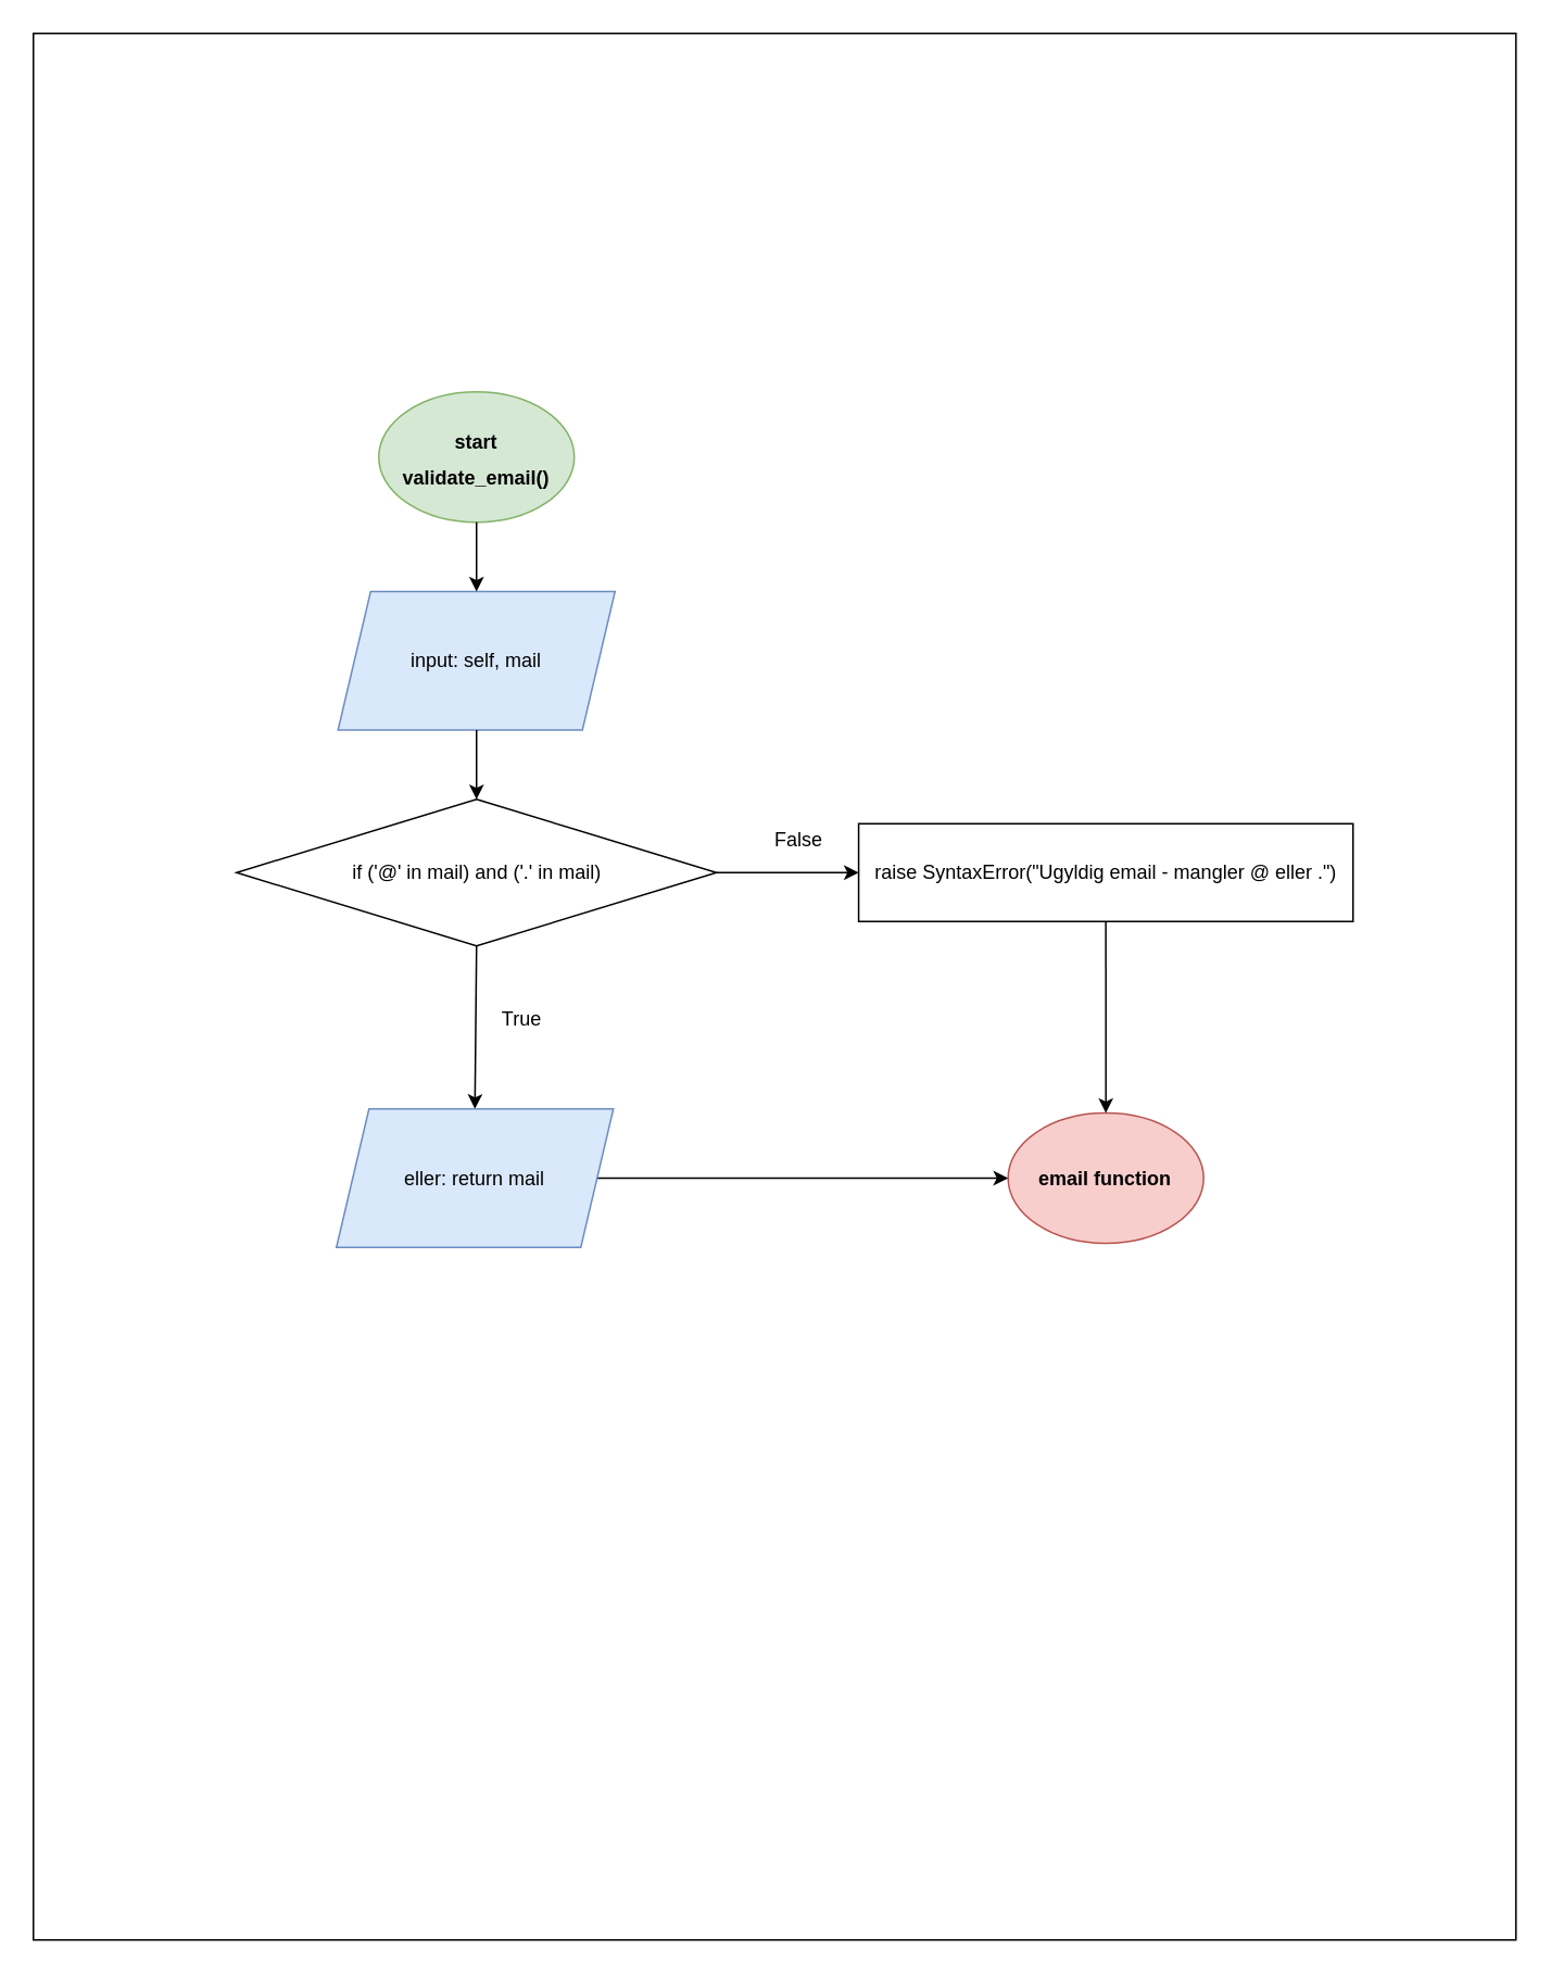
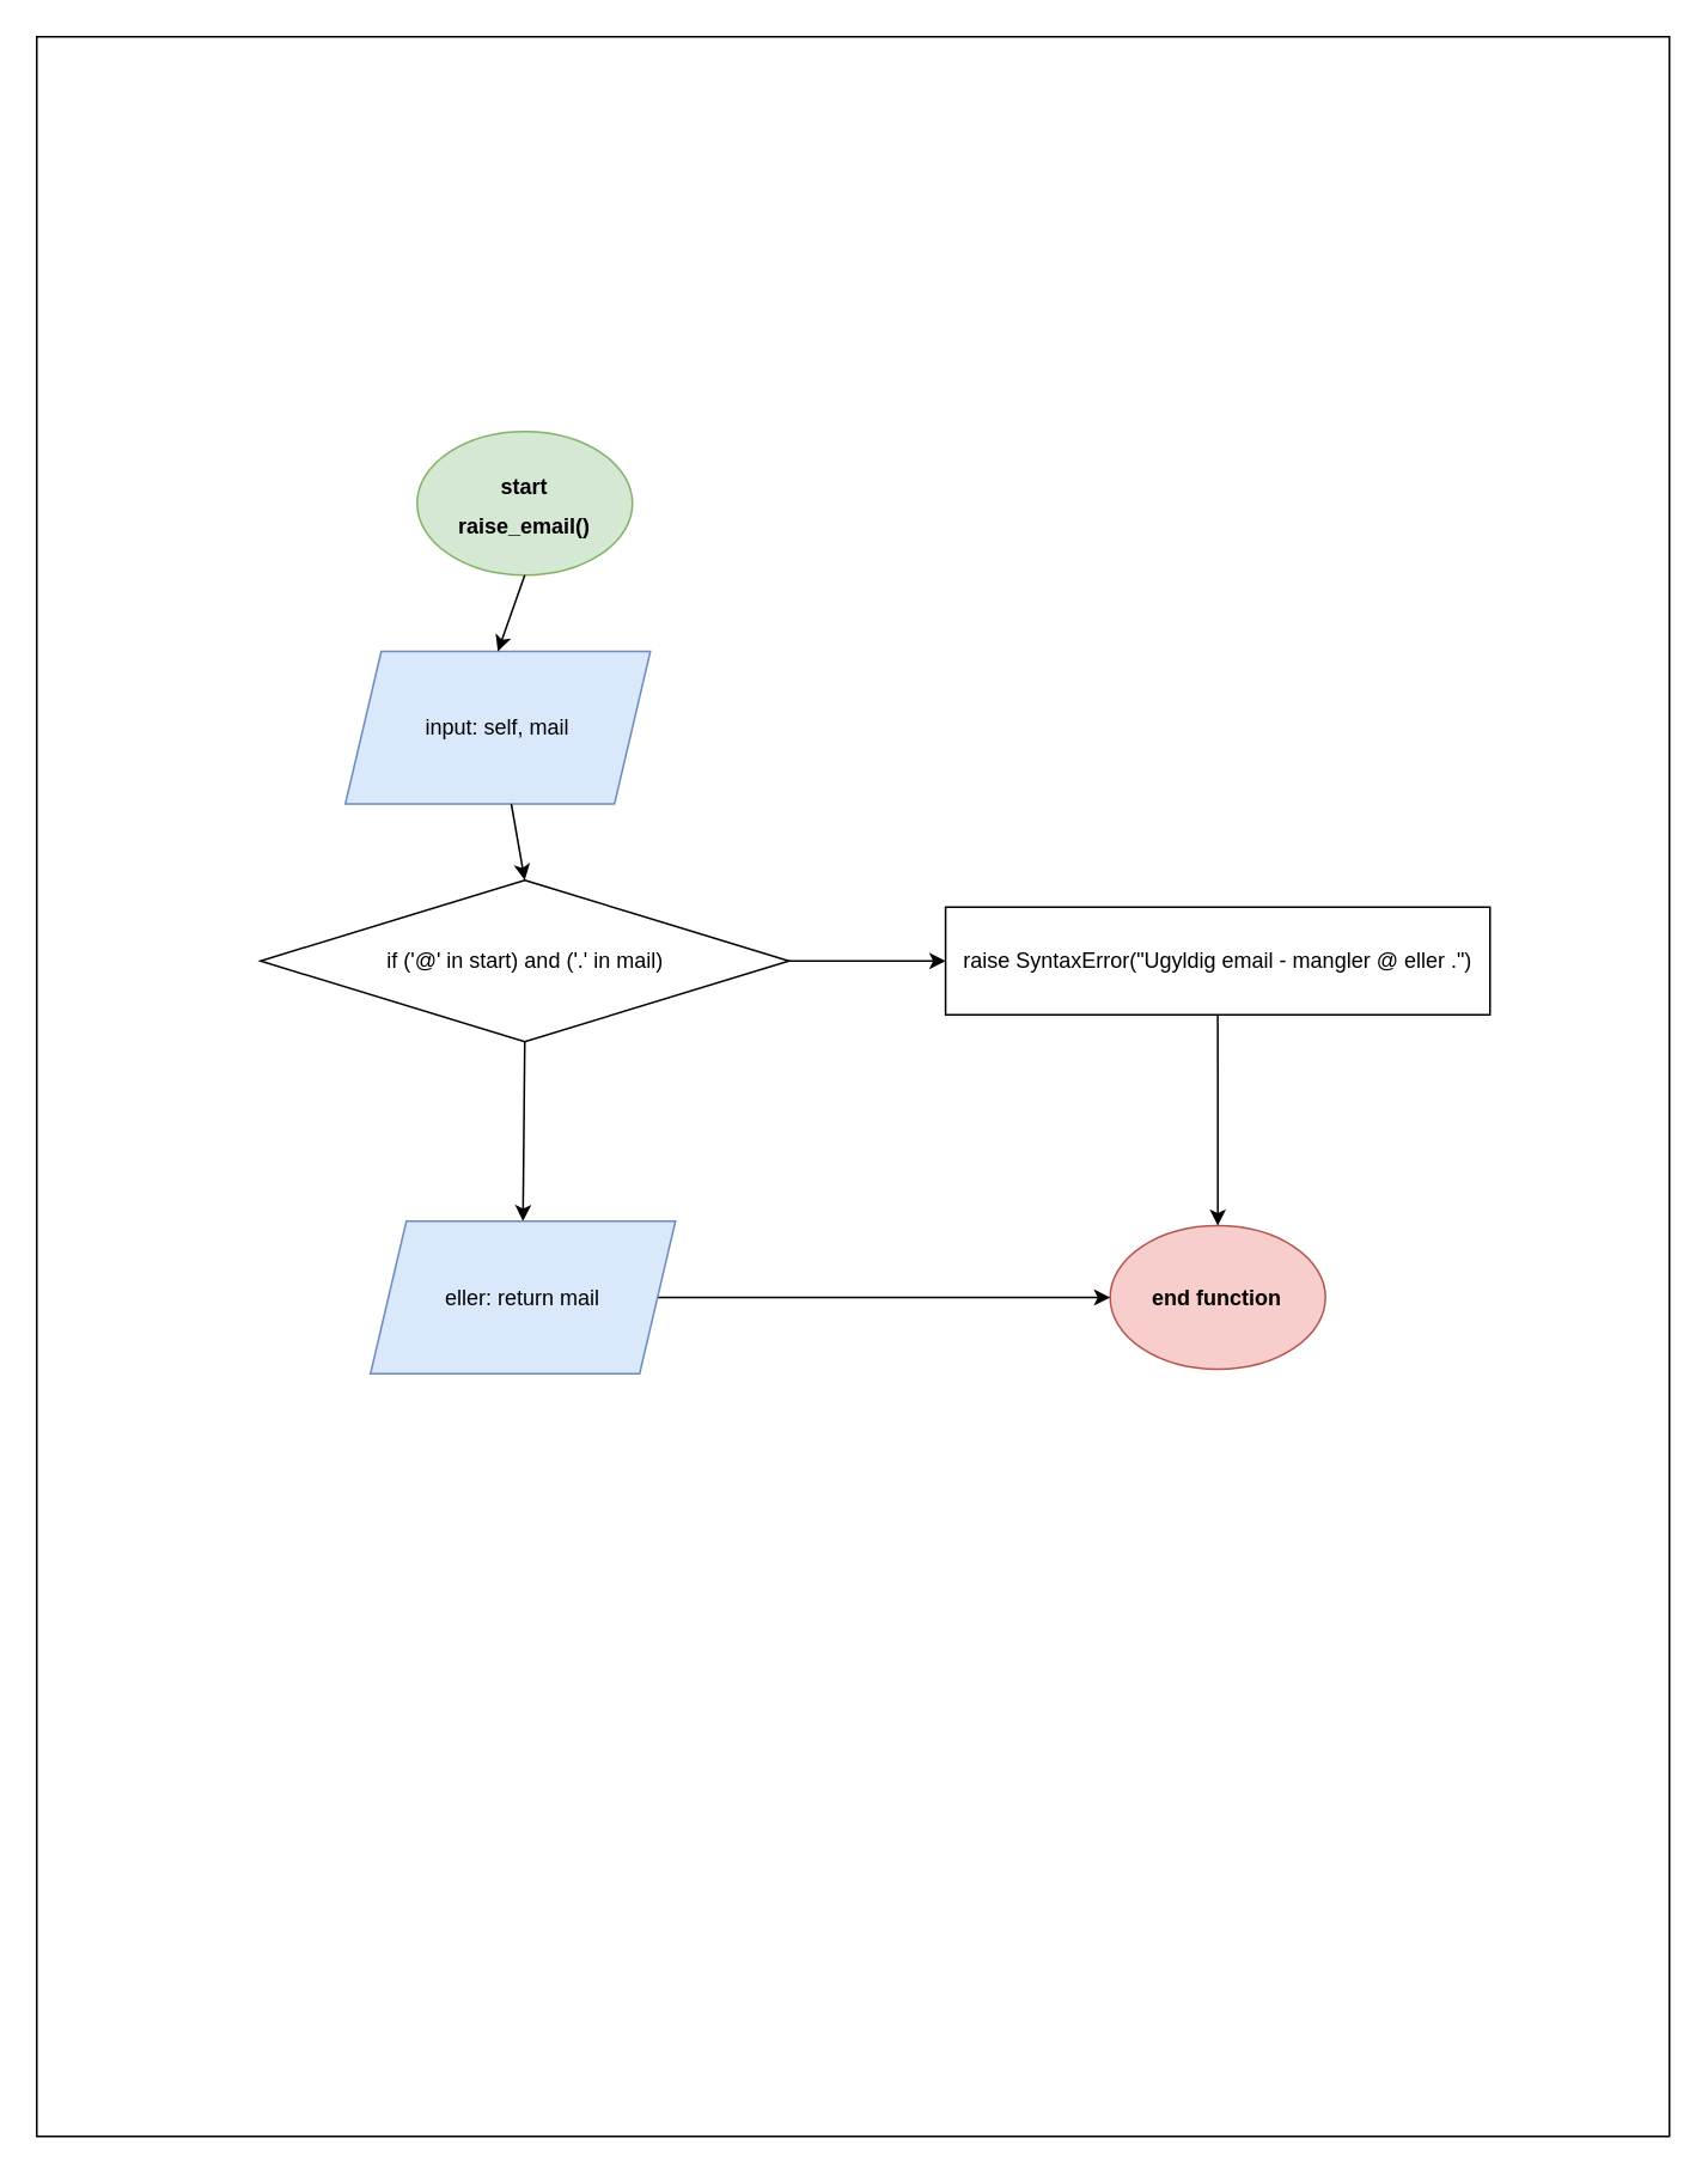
  <mxCell id="0" />
  <mxCell id="1" parent="0" />
  <mxCell id="2" value="" style="rounded=0;whiteSpace=wrap;html=1;" vertex="1" parent="1"><mxGeometry x="20" y="20" width="910" height="1170" as="geometry" /></mxCell>
- <mxCell id="3" value="&lt;font style=&quot;font-size: 12px;&quot;&gt;&lt;b&gt;start&lt;br&gt;validate_email()&lt;br&gt;&lt;/b&gt;&lt;/font&gt;" style="ellipse;whiteSpace=wrap;html=1;fontSize=18;fillColor=#d5e8d4;strokeColor=#82b366;" vertex="1" parent="1"><mxGeometry x="232" y="240" width="120" height="80" as="geometry" /></mxCell>
- <mxCell id="4" value="input: self, mail" style="shape=parallelogram;perimeter=parallelogramPerimeter;whiteSpace=wrap;html=1;fixedSize=1;fontSize=12;fillColor=#dae8fc;strokeColor=#6c8ebf;" vertex="1" parent="1"><mxGeometry x="207" y="362.5" width="170" height="85" as="geometry" /></mxCell>
+ <mxCell id="3" value="&lt;font style=&quot;font-size: 12px;&quot;&gt;&lt;b&gt;start&lt;br&gt;raise_email()&lt;br&gt;&lt;/b&gt;&lt;/font&gt;" style="ellipse;whiteSpace=wrap;html=1;fontSize=18;fillColor=#d5e8d4;strokeColor=#82b366;" vertex="1" parent="1"><mxGeometry x="232" y="240" width="120" height="80" as="geometry" /></mxCell>
+ <mxCell id="4" value="input: self, mail" style="shape=parallelogram;perimeter=parallelogramPerimeter;whiteSpace=wrap;html=1;fixedSize=1;fontSize=12;fillColor=#dae8fc;strokeColor=#6c8ebf;" vertex="1" parent="1"><mxGeometry x="192" y="362.5" width="170" height="85" as="geometry" /></mxCell>
  <mxCell id="5" value="" style="endArrow=classic;html=1;rounded=0;fontSize=12;entryX=0.5;entryY=0;entryDx=0;entryDy=0;" edge="1" parent="1" source="4" target="9"><mxGeometry width="50" height="50" relative="1" as="geometry"><mxPoint x="285" y="455" as="sourcePoint" /><mxPoint x="294.217" y="490" as="targetPoint" /></mxGeometry></mxCell>
  <mxCell id="6" value="" style="endArrow=classic;html=1;rounded=0;fontSize=12;exitX=1;exitY=0.5;exitDx=0;exitDy=0;entryX=0;entryY=0.5;entryDx=0;entryDy=0;" edge="1" parent="1" target="12" source="9"><mxGeometry width="50" height="50" relative="1" as="geometry"><mxPoint x="307.659" y="660" as="sourcePoint" /><mxPoint x="550" y="535" as="targetPoint" /></mxGeometry></mxCell>
  <mxCell id="7" value="" style="endArrow=classic;html=1;rounded=0;exitX=0.5;exitY=1;exitDx=0;exitDy=0;entryX=0.5;entryY=0;entryDx=0;entryDy=0;" edge="1" parent="1" source="3" target="4"><mxGeometry width="50" height="50" relative="1" as="geometry"><mxPoint x="550" y="550" as="sourcePoint" /><mxPoint x="600" y="500" as="targetPoint" /></mxGeometry></mxCell>
- <mxCell id="8" value="&lt;b&gt;email function&lt;/b&gt;" style="ellipse;whiteSpace=wrap;html=1;fontSize=12;fillColor=#f8cecc;strokeColor=#b85450;" vertex="1" parent="1"><mxGeometry x="618.28" y="682.5" width="120" height="80" as="geometry" /></mxCell>
- <mxCell id="9" value="if ('@' in mail) and ('.' in mail)" style="rhombus;whiteSpace=wrap;html=1;" vertex="1" parent="1"><mxGeometry x="144.72" y="490" width="294.55" height="90" as="geometry" /></mxCell>
- <mxCell id="10" value="False" style="text;html=1;strokeColor=none;fillColor=none;align=center;verticalAlign=middle;whiteSpace=wrap;rounded=0;" vertex="1" parent="1"><mxGeometry x="460" y="500" width="60" height="30" as="geometry" /></mxCell>
- <mxCell id="11" value="True" style="text;html=1;strokeColor=none;fillColor=none;align=center;verticalAlign=middle;whiteSpace=wrap;rounded=0;" vertex="1" parent="1"><mxGeometry x="290" y="610" width="60" height="30" as="geometry" /></mxCell>
+ <mxCell id="8" value="&lt;b&gt;end function&lt;/b&gt;" style="ellipse;whiteSpace=wrap;html=1;fontSize=12;fillColor=#f8cecc;strokeColor=#b85450;" vertex="1" parent="1"><mxGeometry x="618.28" y="682.5" width="120" height="80" as="geometry" /></mxCell>
+ <mxCell id="9" value="if ('@' in start) and ('.' in mail)" style="rhombus;whiteSpace=wrap;html=1;" vertex="1" parent="1"><mxGeometry x="144.72" y="490" width="294.55" height="90" as="geometry" /></mxCell>
  <mxCell id="12" value="raise SyntaxError(&quot;Ugyldig email - mangler @ eller .&quot;)" style="rounded=0;whiteSpace=wrap;html=1;fontSize=12;" vertex="1" parent="1"><mxGeometry x="526.55" y="505" width="303.45" height="60" as="geometry" /></mxCell>
  <mxCell id="13" value="" style="endArrow=classic;html=1;rounded=0;entryX=0.5;entryY=0;entryDx=0;entryDy=0;exitX=0.5;exitY=1;exitDx=0;exitDy=0;" edge="1" parent="1" source="12" target="8"><mxGeometry width="50" height="50" relative="1" as="geometry"><mxPoint x="670" y="570" as="sourcePoint" /><mxPoint x="720" y="660" as="targetPoint" /></mxGeometry></mxCell>
  <mxCell id="14" value="" style="endArrow=classic;html=1;rounded=0;exitX=0.5;exitY=1;exitDx=0;exitDy=0;entryX=0.5;entryY=0;entryDx=0;entryDy=0;" edge="1" parent="1" source="9" target="16"><mxGeometry width="50" height="50" relative="1" as="geometry"><mxPoint x="670" y="710" as="sourcePoint" /><mxPoint x="290" y="670" as="targetPoint" /></mxGeometry></mxCell>
  <mxCell id="15" style="edgeStyle=orthogonalEdgeStyle;rounded=0;orthogonalLoop=1;jettySize=auto;html=1;exitX=1;exitY=0.5;exitDx=0;exitDy=0;entryX=0;entryY=0.5;entryDx=0;entryDy=0;" edge="1" parent="1" source="16" target="8"><mxGeometry relative="1" as="geometry" /></mxCell>
  <mxCell id="16" value="eller: return mail" style="shape=parallelogram;perimeter=parallelogramPerimeter;whiteSpace=wrap;html=1;fixedSize=1;fontSize=12;fillColor=#dae8fc;strokeColor=#6c8ebf;" vertex="1" parent="1"><mxGeometry x="206" y="680" width="170" height="85" as="geometry" /></mxCell>
